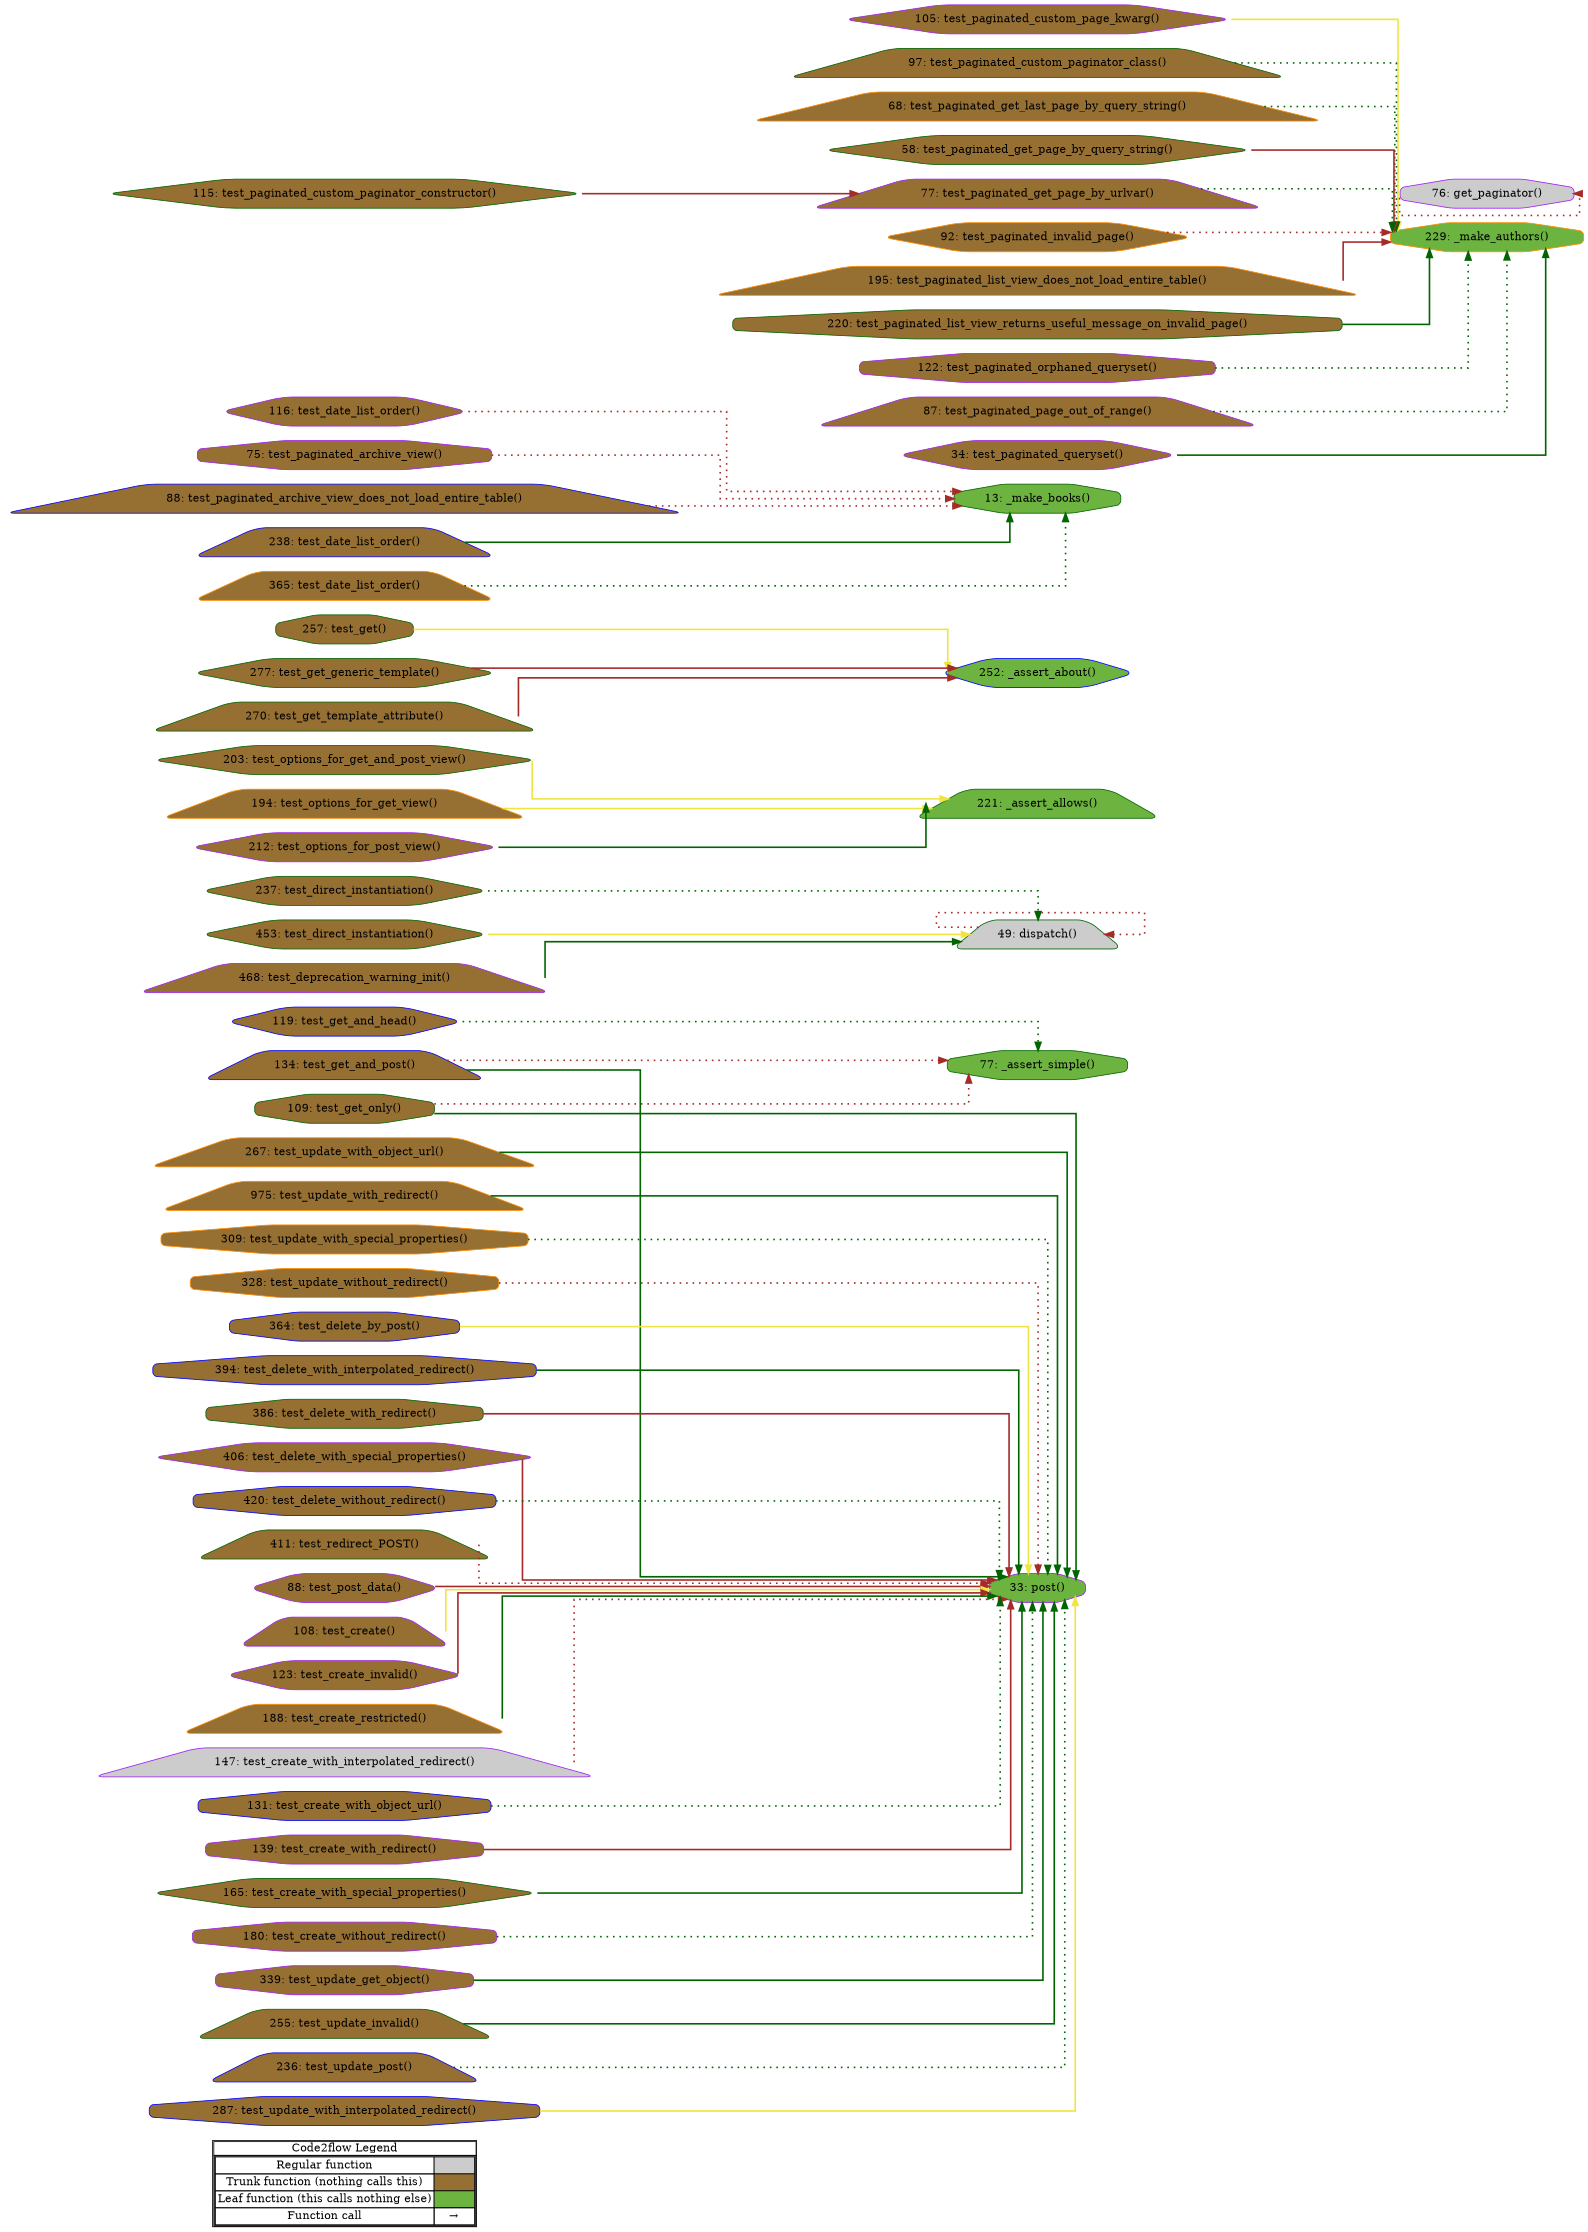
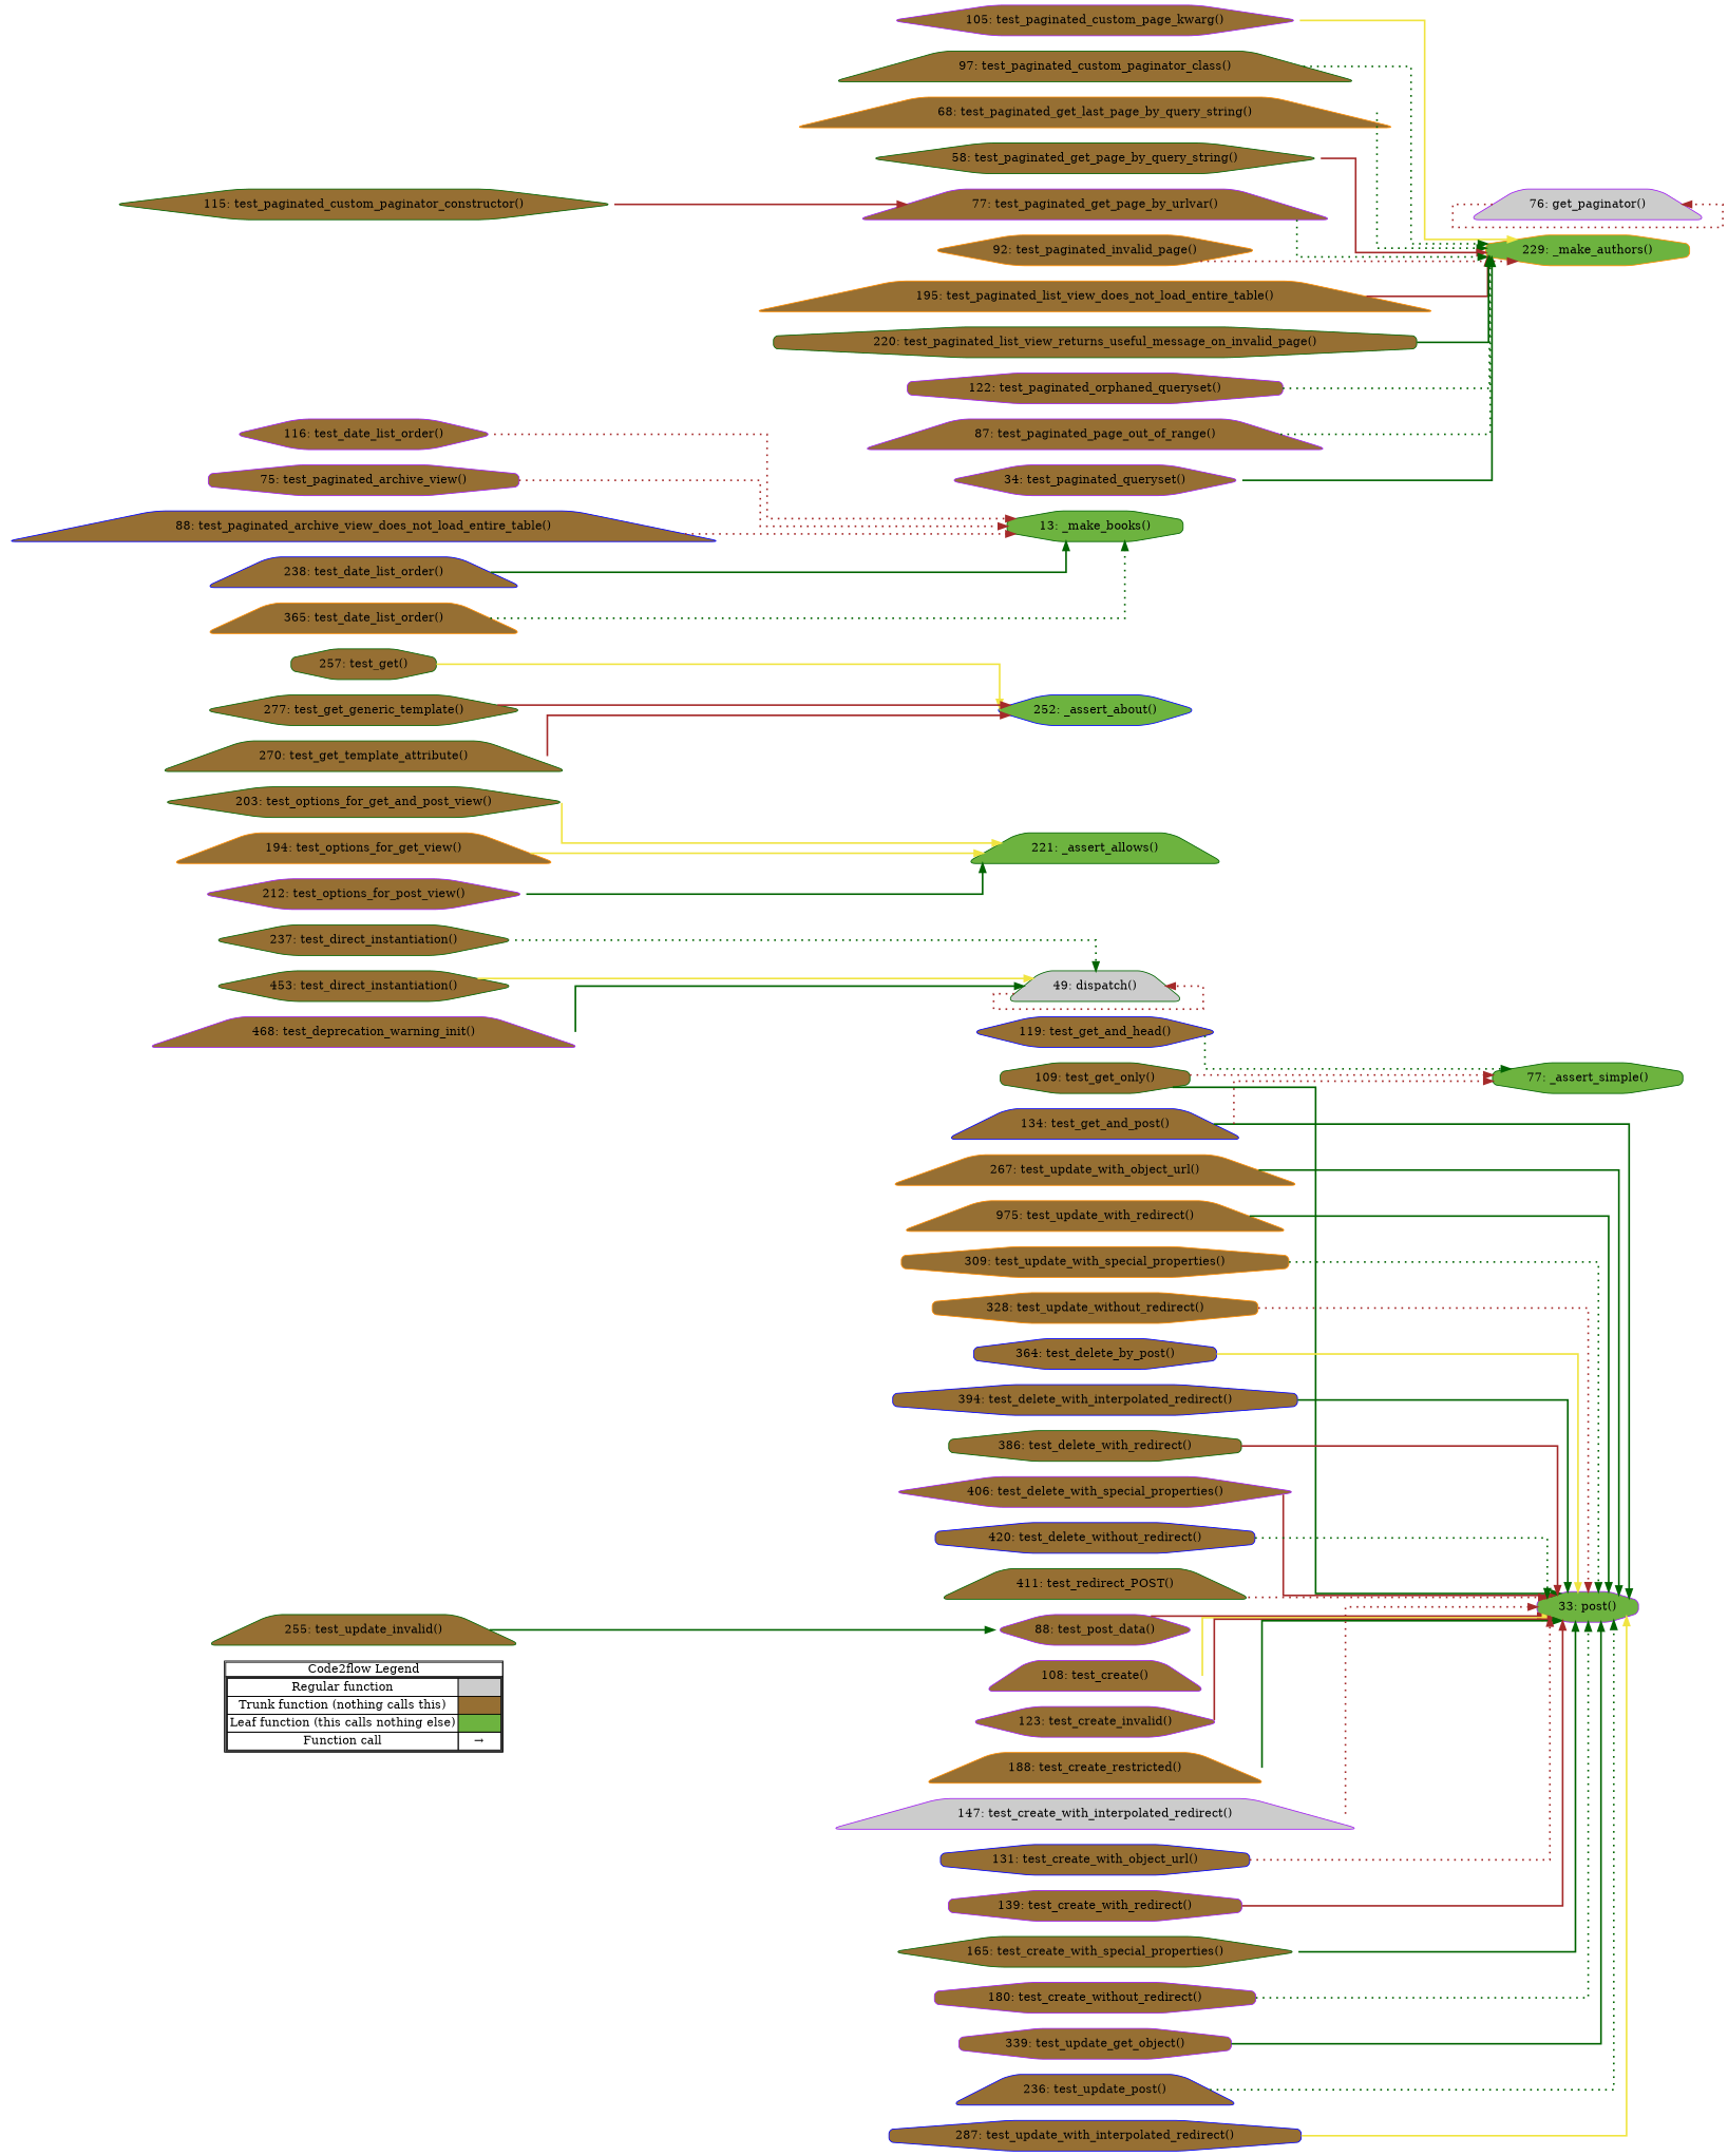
  digraph {
    concentrate=true
    rankdir=LR
    splines=ortho
    node [shape=trapezium color=purple fillcolor="#966F33" style="rounded,filled"]
    edge [color=darkgreen penwidth=2 style=dotted]
    n1 [label=<         <table cellspacing="0" cellpadding="0" border="1"><tr><td>Code2flow Legend</td></tr><tr><td>         <table cellspacing="0">         <tr><td>Regular function</td><td width="50px" bgcolor='#cccccc'></td></tr>         <tr><td>Trunk function (nothing calls this)</td><td bgcolor='#966F33'></td></tr>         <tr><td>Leaf function (this calls nothing else)</td><td bgcolor='#6db33f'></td></tr>         <tr><td>Function call</td><td><font color='black'>&#8594;</font></td></tr>         </table></td></tr></table>         > margin=0 shape=none color="" fillcolor="" style=""]
    n2 [fillcolor="#6db33f" label="33: post()" shape=octagon]
    n3 [color=darkgreen fillcolor="#cccccc" label="49: dispatch()"]
    n4 [color=darkgreen fillcolor="#6db33f" label="221: _assert_allows()"]
    n5 [color=darkgreen fillcolor="#6db33f" label="77: _assert_simple()" shape=octagon]
    n6 [color=darkgreen label="237: test_direct_instantiation()" shape=hexagon]
    n7 [color=blue label="119: test_get_and_head()" shape=hexagon]
    n8 [color=blue label="134: test_get_and_post()"]
    n9 [color=darkgreen label="109: test_get_only()" shape=octagon]
    n10 [color=darkgreen label="203: test_options_for_get_and_post_view()" shape=hexagon]
    n11 [color=darkorange label="194: test_options_for_get_view()"]
    n12 [label="212: test_options_for_post_view()" shape=hexagon]
    n13 [color=blue fillcolor="#6db33f" label="252: _assert_about()" shape=hexagon]
    n14 [color=darkgreen label="257: test_get()" shape=octagon]
    n15 [color=darkgreen label="277: test_get_generic_template()" shape=hexagon]
    n16 [color=darkgreen label="270: test_get_template_attribute()"]
    n17 [color=darkgreen label="453: test_direct_instantiation()" shape=hexagon]
    n18 [color=darkgreen label="411: test_redirect_POST()"]
    n19 [label="468: test_deprecation_warning_init()"]
    n20 [label="116: test_date_list_order()" shape=hexagon]
    n21 [label="75: test_paginated_archive_view()" shape=octagon]
    n22 [color=blue label="88: test_paginated_archive_view_does_not_load_entire_table()"]
    n23 [color=blue label="238: test_date_list_order()"]
    n24 [color=darkorange label="365: test_date_list_order()"]
    n25 [color=darkgreen fillcolor="#6db33f" label="13: _make_books()" shape=octagon]
    n26 [label="88: test_post_data()" shape=hexagon]
    n27 [label="108: test_create()"]
    n28 [label="123: test_create_invalid()" shape=hexagon]
    n29 [color=darkorange label="188: test_create_restricted()"]
    n30 [fillcolor="#cccccc" label="147: test_create_with_interpolated_redirect()"]
    n31 [color=blue label="131: test_create_with_object_url()" shape=octagon]
    n32 [label="139: test_create_with_redirect()" shape=octagon]
    n33 [color=darkgreen label="165: test_create_with_special_properties()" shape=hexagon]
    n34 [label="180: test_create_without_redirect()" shape=octagon]
    n35 [label="339: test_update_get_object()" shape=octagon]
    n36 [color=darkgreen label="255: test_update_invalid()"]
    n37 [color=blue label="236: test_update_post()"]
    n38 [color=blue label="287: test_update_with_interpolated_redirect()" shape=octagon]
    n39 [color=darkorange label="267: test_update_with_object_url()"]
    n40 [color=darkorange label="975: test_update_with_redirect()"]
    n41 [color=darkorange label="309: test_update_with_special_properties()" shape=octagon]
    n42 [color=darkorange label="328: test_update_without_redirect()" shape=octagon]
    n43 [color=blue label="364: test_delete_by_post()" shape=octagon]
    n44 [color=blue label="394: test_delete_with_interpolated_redirect()" shape=octagon]
    n45 [color=darkgreen label="386: test_delete_with_redirect()" shape=octagon]
    n46 [label="406: test_delete_with_special_properties()" shape=hexagon]
    n47 [color=blue label="420: test_delete_without_redirect()" shape=octagon]
    n48 [color=darkorange fillcolor="#6db33f" label="229: _make_authors()" shape=octagon]
    n49 [label="105: test_paginated_custom_page_kwarg()" shape=hexagon]
    n50 [color=darkgreen label="97: test_paginated_custom_paginator_class()"]
    n51 [color=darkgreen label="115: test_paginated_custom_paginator_constructor()" shape=hexagon]
    n52 [color=darkorange label="68: test_paginated_get_last_page_by_query_string()"]
    n53 [color=darkgreen label="58: test_paginated_get_page_by_query_string()" shape=hexagon]
    n54 [label="77: test_paginated_get_page_by_urlvar()"]
    n55 [color=darkorange label="92: test_paginated_invalid_page()" shape=hexagon]
    n56 [color=darkorange label="195: test_paginated_list_view_does_not_load_entire_table()"]
    n57 [color=darkgreen label="220: test_paginated_list_view_returns_useful_message_on_invalid_page()" shape=octagon]
    n58 [label="122: test_paginated_orphaned_queryset()" shape=octagon]
    n59 [label="87: test_paginated_page_out_of_range()"]
    n60 [label="34: test_paginated_queryset()" shape=hexagon]
-   n61 [fillcolor="#cccccc" label="76: get_paginator()" shape=octagon]
+   n61 [fillcolor="#cccccc" label="76: get_paginator()"]
    subgraph sub_1 {
      label=legend
      rank=min
      n1
    }
    subgraph sub_2 {
      label="File: generic_views.test_base"
      style=dotted
      subgraph sub_3 {
        label="Class: PostOnlyView"
        style=dotted
        n2
      }
      subgraph sub_4 {
        label="Class: DecoratedDispatchView"
        style=dotted
        n3
      }
      subgraph sub_5 {
        label="Class: ViewTest"
        style=dotted
        n4
        n5
        n6
        n7
        n8
        n9
        n10
        n11
        n12
      }
      subgraph sub_6 {
        label="Class: TemplateViewTest"
        style=dotted
        n13
        n14
        n15
        n16
      }
      subgraph sub_7 {
        label="Class: RedirectViewTest"
        style=dotted
        n17
        n18
      }
      subgraph sub_8 {
        label="Class: RedirectViewDeprecationTest"
        style=dotted
        n19
      }
    }
    subgraph sub_9 {
      label="File: generic_views.test_dates"
      style=dotted
      n25
      subgraph sub_10 {
        label="Class: ArchiveIndexViewTests"
        style=dotted
        n20
        n21
        n22
      }
      subgraph sub_11 {
        label="Class: YearArchiveViewTests"
        style=dotted
        n23
      }
      subgraph sub_12 {
        label="Class: MonthArchiveViewTests"
        style=dotted
        n24
      }
    }
    subgraph sub_13 {
      label="File: generic_views.test_edit"
      style=dotted
      subgraph sub_14 {
        label="Class: BasicFormTests"
        style=dotted
        n26
      }
      subgraph sub_15 {
        label="Class: CreateViewTests"
        style=dotted
        n27
        n28
        n29
        n30
        n31
        n32
        n33
        n34
      }
      subgraph sub_16 {
        label="Class: UpdateViewTests"
        style=dotted
        n35
        n36
        n37
        n38
        n39
        n40
        n41
        n42
      }
      subgraph sub_17 {
        label="Class: DeleteViewTests"
        style=dotted
        n43
        n44
        n45
        n46
        n47
      }
    }
    subgraph sub_18 {
      label="File: generic_views.test_list"
      style=dotted
      subgraph sub_19 {
        label="Class: ListViewTests"
        style=dotted
        n48
        n49
        n50
        n51
        n52
        n53
        n54
        n55
        n56
        n57
        n58
        n59
        n60
      }
    }
    subgraph sub_20 {
      label="File: generic_views.views"
      style=dotted
      subgraph sub_21 {
        label="Class: AuthorListCustomPaginator"
        style=dotted
        n61
      }
    }
    n3 -> n3 [color=brown]
    n6 -> n3
    n7 -> n5
    n8 -> n2 [style=bold]
    n8 -> n5 [color=brown]
    n8 -> n5 [color="#56B4E9" style=""]
    n9 -> n2 [style=bold]
    n9 -> n5 [color=brown]
    n10 -> n4 [color="#F0E442" style=""]
    n11 -> n4 [color="#F0E442" style=""]
    n12 -> n4 [style=bold]
    n14 -> n13 [color="#F0E442" style=""]
    n15 -> n13 [color=brown style=bold]
    n16 -> n13 [color=brown style=bold]
    n17 -> n3 [color="#F0E442" style=""]
    n18 -> n2 [color=brown]
    n19 -> n3 [style=bold]
    n20 -> n25 [color=brown]
    n21 -> n25 [color=brown]
    n22 -> n25 [color=brown]
    n23 -> n25 [style=bold]
    n24 -> n25
    n26 -> n2 [color=brown style=bold]
    n27 -> n2 [color="#F0E442" style=""]
    n28 -> n2 [color=brown style=bold]
    n29 -> n2 [style=bold]
    n30 -> n2 [color=brown]
    n30 -> n2 [color="#CC79A7" style=""]
-   n31 -> n2
+   n31 -> n2 [color=brown]
    n32 -> n2 [color=brown style=bold]
    n33 -> n2 [style=bold]
    n34 -> n2
    n35 -> n2 [style=bold]
-   n36 -> n2 [style=bold]
+   n36 -> n26 [style=bold]
    n37 -> n2
    n38 -> n2 [color="#F0E442" style=""]
    n38 -> n2 [color="#F0E442" style=""]
    n39 -> n2 [style=bold]
    n40 -> n2 [style=bold]
    n41 -> n2
    n42 -> n2 [color=brown]
    n43 -> n2 [color="#F0E442" style=""]
    n44 -> n2 [style=bold]
    n44 -> n2 [color="#009E73" style=""]
    n45 -> n2 [color=brown style=bold]
    n46 -> n2 [color=brown style=bold]
    n47 -> n2
    n49 -> n48 [color="#F0E442" style=""]
    n50 -> n48
    n51 -> n54 [color=brown style=bold]
    n52 -> n48
    n53 -> n48 [color=brown style=bold]
    n54 -> n48
    n55 -> n48 [color=brown]
    n56 -> n48 [color=brown style=bold]
    n57 -> n48 [style=bold]
    n58 -> n48
    n59 -> n48
    n60 -> n48 [style=bold]
    n61 -> n61 [color=brown]
  }
